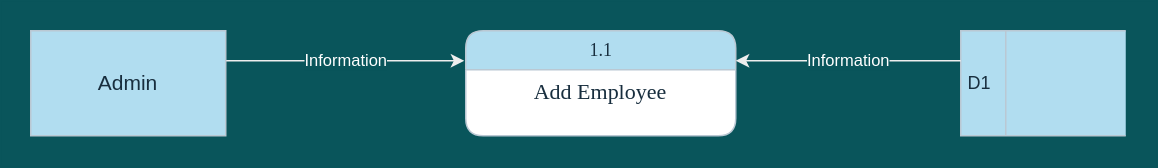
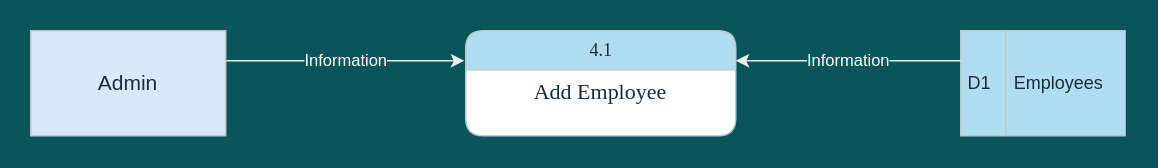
  <mxCell id="0" />
  <mxCell id="1" parent="0" />
  <mxCell id="2" value="Information" style="edgeStyle=orthogonalEdgeStyle;curved=0;rounded=1;sketch=0;orthogonalLoop=1;jettySize=auto;html=1;fontColor=#FFFFFF;strokeColor=#EEEEEE;labelBackgroundColor=#09555B;" edge="1" parent="1" source="3"><mxGeometry relative="1" as="geometry"><mxPoint x="309" y="40" as="targetPoint" /><Array as="points"><mxPoint x="190" y="40" /><mxPoint x="190" y="40" /></Array></mxGeometry></mxCell>
- <mxCell id="3" value="&lt;font style=&quot;font-size: 14px&quot;&gt;Admin&lt;/font&gt;" style="rounded=0;whiteSpace=wrap;html=1;fillColor=#B1DDF0;strokeColor=#BAC8D3;fontColor=#182E3E;" vertex="1" parent="1"><mxGeometry x="20" y="20" width="130" height="70" as="geometry" /></mxCell>
- <mxCell id="4" value="1.1" style="swimlane;html=1;fontStyle=0;childLayout=stackLayout;horizontal=1;startSize=26;fillColor=#B1DDF0;horizontalStack=0;resizeParent=1;resizeLast=0;collapsible=1;marginBottom=0;swimlaneFillColor=#ffffff;align=center;rounded=1;shadow=0;comic=0;labelBackgroundColor=none;strokeWidth=1;fontFamily=Verdana;fontSize=12;strokeColor=#BAC8D3;fontColor=#182E3E;" vertex="1" parent="1"><mxGeometry x="310" y="20" width="180" height="70" as="geometry"><mxRectangle x="380" y="210" width="50" height="26" as="alternateBounds" /></mxGeometry></mxCell>
+ <mxCell id="3" value="&lt;font style=&quot;font-size: 14px&quot;&gt;Admin&lt;/font&gt;" style="rounded=0;whiteSpace=wrap;html=1;fillColor=#dae8fc;strokeColor=#BAC8D3;fontColor=#182E3E;" vertex="1" parent="1"><mxGeometry x="20" y="20" width="130" height="70" as="geometry" /></mxCell>
+ <mxCell id="4" value="4.1" style="swimlane;html=1;fontStyle=0;childLayout=stackLayout;horizontal=1;startSize=26;fillColor=#B1DDF0;horizontalStack=0;resizeParent=1;resizeLast=0;collapsible=1;marginBottom=0;swimlaneFillColor=#ffffff;align=center;rounded=1;shadow=0;comic=0;labelBackgroundColor=none;strokeWidth=1;fontFamily=Verdana;fontSize=12;strokeColor=#BAC8D3;fontColor=#182E3E;" vertex="1" parent="1"><mxGeometry x="310" y="20" width="180" height="70" as="geometry"><mxRectangle x="380" y="210" width="50" height="26" as="alternateBounds" /></mxGeometry></mxCell>
  <mxCell id="5" value="&lt;span id=&quot;docs-internal-guid-54e838d1-7fff-f729-35b7-6f94d2176117&quot;&gt;&lt;span style=&quot;font-size: 11pt ; font-family: &amp;#34;times new roman&amp;#34; ; background-color: transparent ; vertical-align: baseline&quot;&gt;Add Employee&lt;/span&gt;&lt;/span&gt;" style="text;html=1;strokeColor=none;fillColor=none;spacingLeft=4;spacingRight=4;whiteSpace=wrap;overflow=hidden;rotatable=0;points=[[0,0.5],[1,0.5]];portConstraint=eastwest;fontColor=#182E3E;align=center;" vertex="1" parent="4"><mxGeometry y="26" width="180" height="26" as="geometry" /></mxCell>
  <mxCell id="6" value="D1" style="html=1;dashed=0;whitespace=wrap;shape=mxgraph.dfd.dataStoreID;align=left;spacingLeft=3;points=[[0,0],[0.5,0],[1,0],[0,0.5],[1,0.5],[0,1],[0.5,1],[1,1]];fillColor=#B1DDF0;strokeColor=#BAC8D3;fontColor=#182E3E;" vertex="1" parent="1"><mxGeometry x="640" y="20" width="110" height="70" as="geometry" /></mxCell>
+ <mxCell id="7" value="Employees" style="text;html=1;align=center;verticalAlign=middle;resizable=0;points=[];autosize=1;strokeColor=none;fontColor=#182E3E;" vertex="1" parent="1"><mxGeometry x="670" y="45" width="70" height="20" as="geometry" /></mxCell>
  <mxCell id="8" value="Information" style="edgeStyle=orthogonalEdgeStyle;curved=0;rounded=1;sketch=0;orthogonalLoop=1;jettySize=auto;html=1;fontColor=#FFFFFF;strokeColor=#EEEEEE;labelBackgroundColor=#09555B;" edge="1" parent="1" source="6"><mxGeometry relative="1" as="geometry"><mxPoint x="490" y="40" as="targetPoint" /><mxPoint x="640" y="55" as="sourcePoint" /><Array as="points"><mxPoint x="490" y="40" /></Array></mxGeometry></mxCell>
